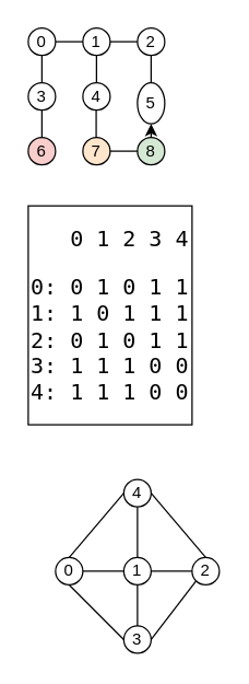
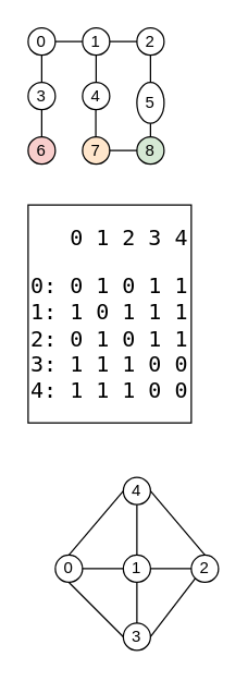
  <mxCell id="0" />
  <mxCell id="1" parent="0" />
  <mxCell id="2" value="6" style="ellipse;whiteSpace=wrap;html=1;aspect=fixed;fillColor=#f8cecc;" vertex="1" parent="1"><mxGeometry x="20" y="100" width="20" height="20" as="geometry" /></mxCell>
  <mxCell id="3" value="7" style="ellipse;whiteSpace=wrap;html=1;aspect=fixed;fillColor=#ffe6cc;" vertex="1" parent="1"><mxGeometry x="60" y="100" width="20" height="20" as="geometry" /></mxCell>
  <mxCell id="4" value="3" style="ellipse;whiteSpace=wrap;html=1;aspect=fixed;" vertex="1" parent="1"><mxGeometry x="20" y="60" width="20" height="20" as="geometry" /></mxCell>
  <mxCell id="5" value="4" style="ellipse;whiteSpace=wrap;html=1;aspect=fixed;" vertex="1" parent="1"><mxGeometry x="60" y="60" width="20" height="20" as="geometry" /></mxCell>
  <mxCell id="6" value="5" style="ellipse;whiteSpace=wrap;html=1;aspect=fixed;" vertex="1" parent="1"><mxGeometry x="100" y="60" width="20" height="30" as="geometry" /></mxCell>
  <mxCell id="7" value="8" style="ellipse;whiteSpace=wrap;html=1;aspect=fixed;fillColor=#d5e8d4;" vertex="1" parent="1"><mxGeometry x="100" y="100" width="20" height="20" as="geometry" /></mxCell>
  <mxCell id="8" value="2" style="ellipse;whiteSpace=wrap;html=1;aspect=fixed;" vertex="1" parent="1"><mxGeometry x="100" y="20" width="20" height="20" as="geometry" /></mxCell>
  <mxCell id="9" value="1" style="ellipse;whiteSpace=wrap;html=1;aspect=fixed;" vertex="1" parent="1"><mxGeometry x="60" y="20" width="20" height="20" as="geometry" /></mxCell>
  <mxCell id="10" value="0" style="ellipse;whiteSpace=wrap;html=1;aspect=fixed;" vertex="1" parent="1"><mxGeometry x="20" y="20" width="20" height="20" as="geometry" /></mxCell>
  <mxCell id="11" value="" style="endArrow=none;html=1;rounded=0;exitX=0.5;exitY=0;exitDx=0;exitDy=0;entryX=0.5;entryY=1;entryDx=0;entryDy=0;" edge="1" parent="1" source="4" target="10"><mxGeometry width="50" height="50" relative="1" as="geometry"><mxPoint x="150" y="80" as="sourcePoint" /><mxPoint x="200" y="30" as="targetPoint" /></mxGeometry></mxCell>
  <mxCell id="12" value="" style="endArrow=none;html=1;rounded=0;exitX=0.5;exitY=0;exitDx=0;exitDy=0;entryX=0.5;entryY=1;entryDx=0;entryDy=0;" edge="1" parent="1" source="5" target="9"><mxGeometry width="50" height="50" relative="1" as="geometry"><mxPoint x="40" y="70" as="sourcePoint" /><mxPoint x="40" y="50" as="targetPoint" /></mxGeometry></mxCell>
  <mxCell id="13" value="" style="endArrow=none;html=1;rounded=0;exitX=0.5;exitY=0;exitDx=0;exitDy=0;entryX=0.5;entryY=1;entryDx=0;entryDy=0;" edge="1" parent="1" source="6" target="8"><mxGeometry width="50" height="50" relative="1" as="geometry"><mxPoint x="50" y="80" as="sourcePoint" /><mxPoint x="50" y="60" as="targetPoint" /></mxGeometry></mxCell>
  <mxCell id="14" value="" style="endArrow=none;html=1;rounded=0;exitX=0.5;exitY=0;exitDx=0;exitDy=0;entryX=0.5;entryY=1;entryDx=0;entryDy=0;" edge="1" parent="1" source="2" target="4"><mxGeometry width="50" height="50" relative="1" as="geometry"><mxPoint x="60" y="90" as="sourcePoint" /><mxPoint x="60" y="70" as="targetPoint" /></mxGeometry></mxCell>
  <mxCell id="15" value="" style="endArrow=none;html=1;rounded=0;exitX=0.5;exitY=0;exitDx=0;exitDy=0;entryX=0.5;entryY=1;entryDx=0;entryDy=0;" edge="1" parent="1"><mxGeometry width="50" height="50" relative="1" as="geometry"><mxPoint x="69.76" y="100" as="sourcePoint" /><mxPoint x="69.76" y="80" as="targetPoint" /></mxGeometry></mxCell>
- <mxCell id="16" value="" style="endArrow=classic;html=1;rounded=0;exitX=0.5;exitY=0;exitDx=0;exitDy=0;entryX=0.5;entryY=1;entryDx=0;entryDy=0;" edge="1" parent="1" source="7" target="6"><mxGeometry width="50" height="50" relative="1" as="geometry"><mxPoint x="80" y="110" as="sourcePoint" /><mxPoint x="80" y="90" as="targetPoint" /></mxGeometry></mxCell>
+ <mxCell id="16" value="" style="endArrow=none;html=1;rounded=0;exitX=0.5;exitY=0;exitDx=0;exitDy=0;entryX=0.5;entryY=1;entryDx=0;entryDy=0;" edge="1" parent="1" source="7" target="6"><mxGeometry width="50" height="50" relative="1" as="geometry"><mxPoint x="80" y="110" as="sourcePoint" /><mxPoint x="80" y="90" as="targetPoint" /></mxGeometry></mxCell>
  <mxCell id="17" value="" style="endArrow=none;html=1;rounded=0;exitX=1;exitY=0.5;exitDx=0;exitDy=0;" edge="1" parent="1" source="10"><mxGeometry width="50" height="50" relative="1" as="geometry"><mxPoint x="150" y="80" as="sourcePoint" /><mxPoint x="60" y="30" as="targetPoint" /></mxGeometry></mxCell>
  <mxCell id="18" value="" style="endArrow=none;html=1;rounded=0;exitX=1;exitY=0.5;exitDx=0;exitDy=0;entryX=0;entryY=0.5;entryDx=0;entryDy=0;" edge="1" parent="1" source="9" target="8"><mxGeometry width="50" height="50" relative="1" as="geometry"><mxPoint x="150" y="80" as="sourcePoint" /><mxPoint x="200" y="30" as="targetPoint" /></mxGeometry></mxCell>
  <mxCell id="19" value="" style="endArrow=none;html=1;rounded=0;exitX=1;exitY=0.5;exitDx=0;exitDy=0;" edge="1" parent="1" source="3"><mxGeometry width="50" height="50" relative="1" as="geometry"><mxPoint x="130" y="160" as="sourcePoint" /><mxPoint x="100" y="110" as="targetPoint" /></mxGeometry></mxCell>
  <mxCell id="20" value="&lt;pre style=&quot;font-family: &amp;quot;JetBrains Mono&amp;quot;, monospace; font-size: 12pt;&quot;&gt;&lt;span style=&quot;background-color: rgb(255, 255, 255);&quot;&gt;   0 1 2 3 4&lt;/span&gt;&lt;/pre&gt;&lt;pre style=&quot;font-family: &amp;quot;JetBrains Mono&amp;quot;, monospace; font-size: 12pt;&quot;&gt;&lt;span style=&quot;background-color: rgb(255, 255, 255);&quot;&gt;0: 0 1 0 1 1&lt;br&gt;1: 1 0 1 1 1&lt;br&gt;2: 0 1 0 1 1&lt;br&gt;3: 1 1 1 0 0&lt;br&gt;4: 1 1 1 0 0&lt;/span&gt;&lt;/pre&gt;" style="rounded=0;whiteSpace=wrap;html=1;" vertex="1" parent="1"><mxGeometry x="20" y="150" width="120" height="160" as="geometry" /></mxCell>
  <mxCell id="21" value="0" style="ellipse;whiteSpace=wrap;html=1;aspect=fixed;" vertex="1" parent="1"><mxGeometry x="40" y="407.07" width="20" height="20" as="geometry" /></mxCell>
  <mxCell id="22" value="1" style="ellipse;whiteSpace=wrap;html=1;aspect=fixed;" vertex="1" parent="1"><mxGeometry x="90" y="407.07" width="20" height="20" as="geometry" /></mxCell>
  <mxCell id="23" value="" style="endArrow=none;html=1;rounded=0;entryX=0;entryY=0.5;entryDx=0;entryDy=0;exitX=1;exitY=0.5;exitDx=0;exitDy=0;" edge="1" parent="1" source="21" target="22"><mxGeometry width="50" height="50" relative="1" as="geometry"><mxPoint x="60" y="527.07" as="sourcePoint" /><mxPoint x="110" y="477.07" as="targetPoint" /></mxGeometry></mxCell>
  <mxCell id="24" value="3" style="ellipse;whiteSpace=wrap;html=1;aspect=fixed;" vertex="1" parent="1"><mxGeometry x="90" y="457.07" width="20" height="20" as="geometry" /></mxCell>
  <mxCell id="25" value="" style="endArrow=none;html=1;rounded=0;entryX=0.5;entryY=1;entryDx=0;entryDy=0;exitX=0;exitY=0.5;exitDx=0;exitDy=0;" edge="1" parent="1" source="24" target="21"><mxGeometry width="50" height="50" relative="1" as="geometry"><mxPoint x="70" y="527.07" as="sourcePoint" /><mxPoint x="120" y="477.07" as="targetPoint" /></mxGeometry></mxCell>
  <mxCell id="26" value="4" style="ellipse;whiteSpace=wrap;html=1;aspect=fixed;" vertex="1" parent="1"><mxGeometry x="90" y="350" width="20" height="20" as="geometry" /></mxCell>
  <mxCell id="27" value="" style="endArrow=none;html=1;rounded=0;entryX=0.5;entryY=0;entryDx=0;entryDy=0;exitX=0;exitY=0.5;exitDx=0;exitDy=0;" edge="1" parent="1" source="26" target="21"><mxGeometry width="50" height="50" relative="1" as="geometry"><mxPoint x="92.929" y="359.999" as="sourcePoint" /><mxPoint x="70" y="497.07" as="targetPoint" /></mxGeometry></mxCell>
  <mxCell id="28" value="2" style="ellipse;whiteSpace=wrap;html=1;aspect=fixed;" vertex="1" parent="1"><mxGeometry x="140" y="407.07" width="20" height="20" as="geometry" /></mxCell>
  <mxCell id="29" value="" style="endArrow=none;html=1;rounded=0;entryX=1;entryY=0.5;entryDx=0;entryDy=0;exitX=0;exitY=0.5;exitDx=0;exitDy=0;" edge="1" parent="1" source="28" target="22"><mxGeometry width="50" height="50" relative="1" as="geometry"><mxPoint x="110" y="527.07" as="sourcePoint" /><mxPoint x="160" y="477.07" as="targetPoint" /></mxGeometry></mxCell>
  <mxCell id="30" value="" style="endArrow=none;html=1;rounded=0;entryX=0.5;entryY=1;entryDx=0;entryDy=0;exitX=0.5;exitY=0;exitDx=0;exitDy=0;" edge="1" parent="1" source="24" target="22"><mxGeometry width="50" height="50" relative="1" as="geometry"><mxPoint x="80" y="557.07" as="sourcePoint" /><mxPoint x="130" y="507.07" as="targetPoint" /></mxGeometry></mxCell>
  <mxCell id="31" value="" style="endArrow=none;html=1;rounded=0;exitX=0.5;exitY=1;exitDx=0;exitDy=0;" edge="1" parent="1" source="26"><mxGeometry width="50" height="50" relative="1" as="geometry"><mxPoint x="100" y="377.07" as="sourcePoint" /><mxPoint x="100" y="407.07" as="targetPoint" /></mxGeometry></mxCell>
  <mxCell id="32" value="" style="endArrow=none;html=1;rounded=0;entryX=0;entryY=1;entryDx=0;entryDy=0;exitX=1;exitY=0.5;exitDx=0;exitDy=0;" edge="1" parent="1" source="24" target="28"><mxGeometry width="50" height="50" relative="1" as="geometry"><mxPoint x="110" y="547.07" as="sourcePoint" /><mxPoint x="160" y="497.07" as="targetPoint" /></mxGeometry></mxCell>
  <mxCell id="33" value="" style="endArrow=none;html=1;rounded=0;entryX=0.5;entryY=0;entryDx=0;entryDy=0;exitX=1;exitY=0.5;exitDx=0;exitDy=0;" edge="1" parent="1" source="26" target="28"><mxGeometry width="50" height="50" relative="1" as="geometry"><mxPoint x="107.071" y="359.999" as="sourcePoint" /><mxPoint x="190" y="497.07" as="targetPoint" /></mxGeometry></mxCell>
